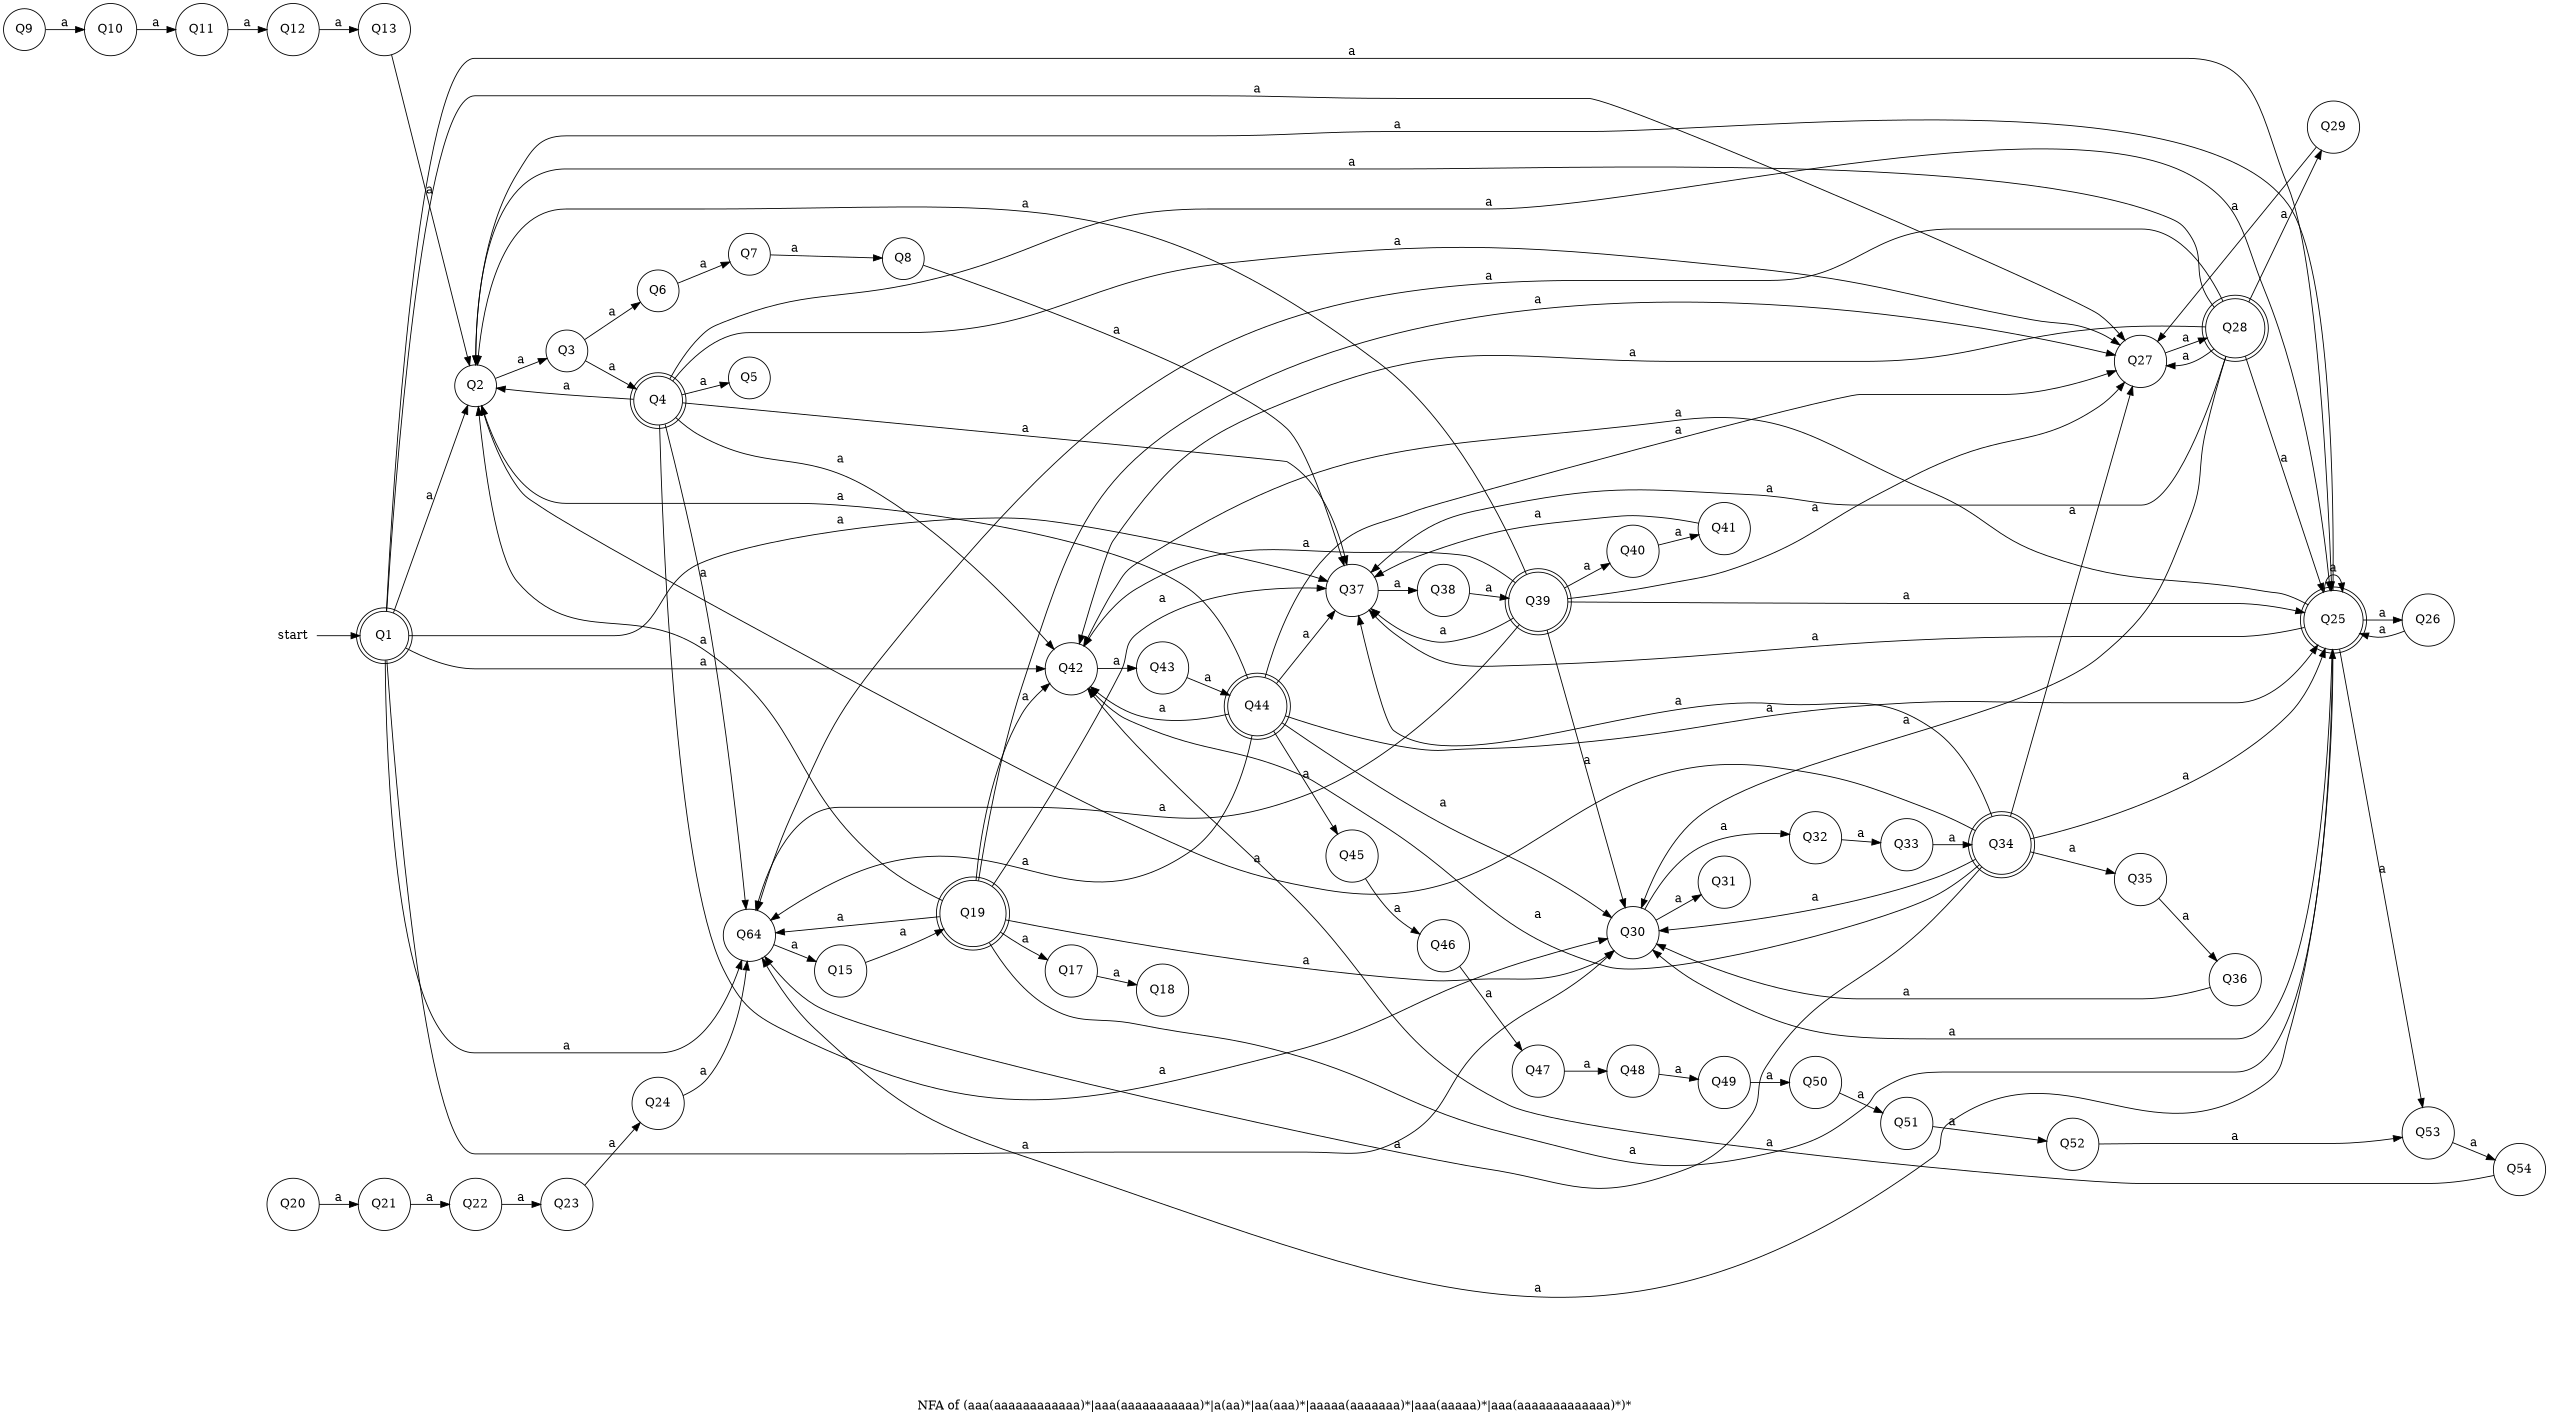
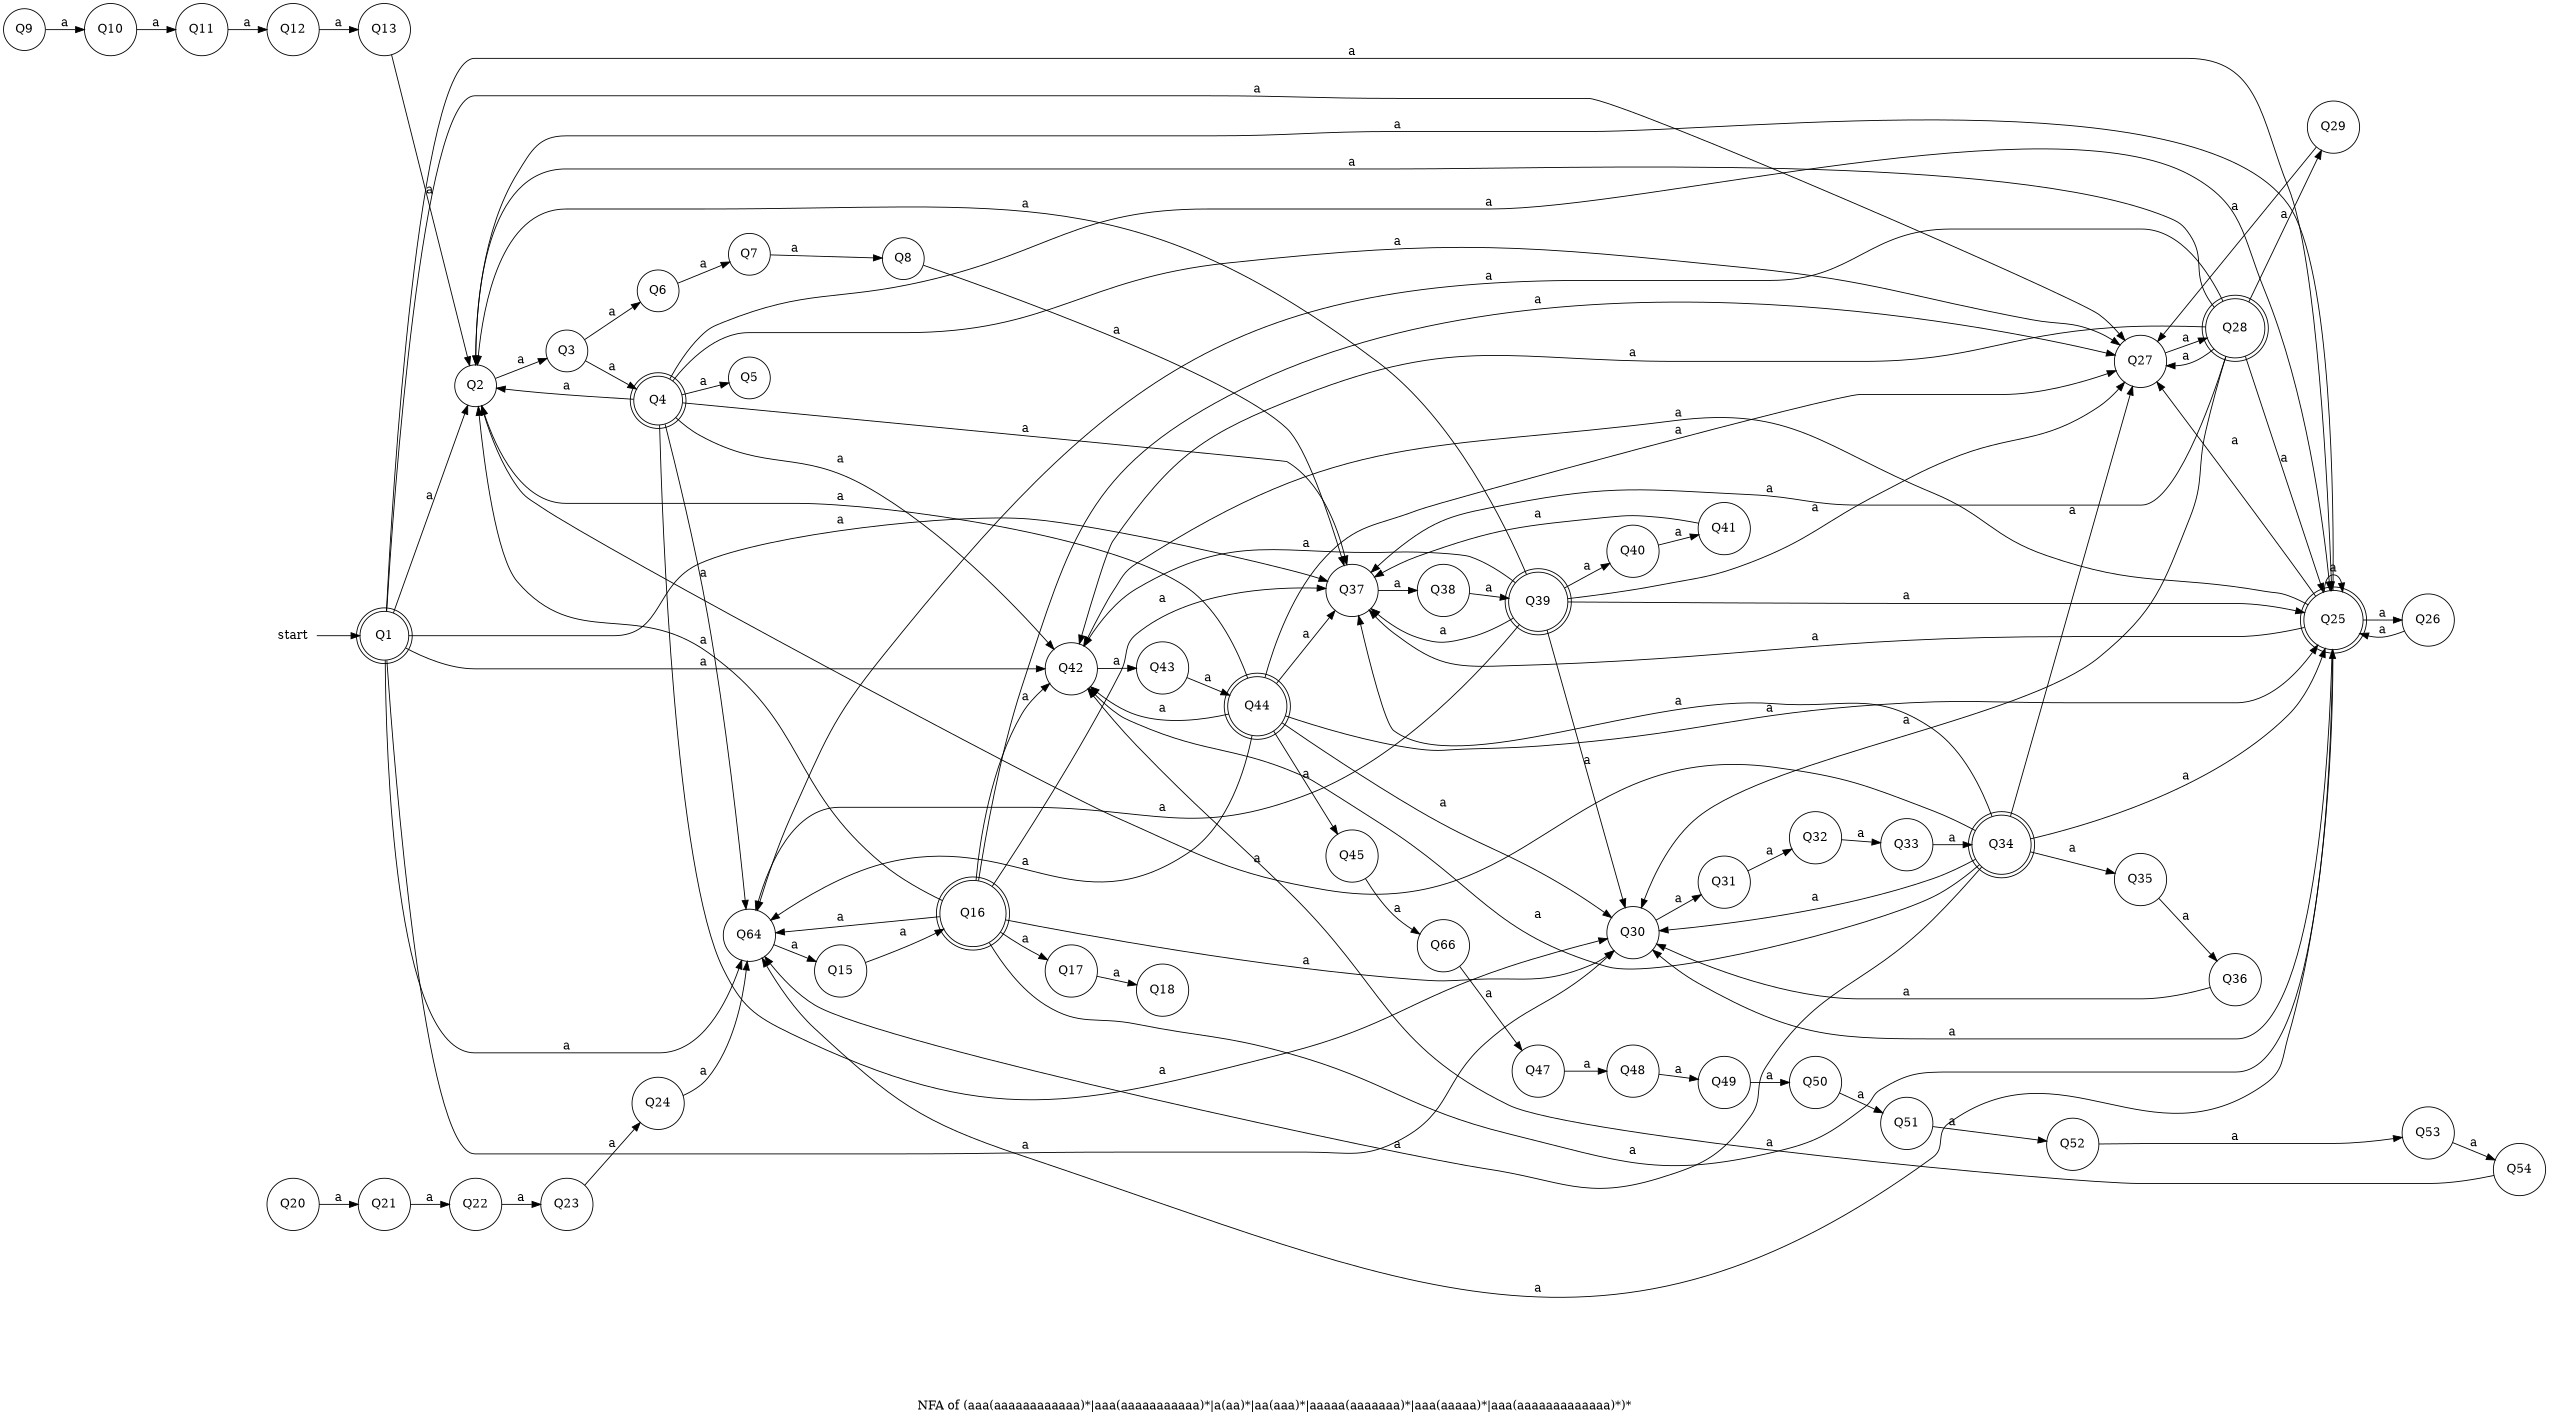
  digraph {
    label="NFA of (aaa(aaaaaaaaaaaa)*|aaa(aaaaaaaaaaa)*|a(aa)*|aa(aaa)*|aaaaa(aaaaaaa)*|aaa(aaaaa)*|aaa(aaaaaaaaaaaaa)*)*"
    rankdir=LR
    node [shape=circle]
    start [shape=none]
    n2 [label=Q1 shape=doublecircle]
    n3 [label=Q2]
    n4 [label=Q64]
    n5 [label=Q25 shape=doublecircle]
    n6 [label=Q27]
    n7 [label=Q30]
    n8 [label=Q37]
    n9 [label=Q42]
    n10 [label=Q3]
    n11 [label=Q15]
    n12 [label=Q26]
    n13 [label=Q28 shape=doublecircle]
    n14 [label=Q31]
    n15 [label=Q38]
    n16 [label=Q43]
    n17 [label=Q4 shape=doublecircle]
    n18 [label=Q6]
-   n19 [label=Q19 shape=doublecircle]
+   n19 [label=Q16 shape=doublecircle]
    n20 [label=Q29]
    n21 [label=Q32]
    n22 [label=Q39 shape=doublecircle]
    n23 [label=Q44 shape=doublecircle]
    n24 [label=Q5]
    n25 [label=Q7]
    n26 [label=Q8]
    n27 [label=Q9]
    n28 [label=Q10]
    n29 [label=Q11]
    n30 [label=Q12]
    n31 [label=Q13]
    n32 [label=Q17]
    n33 [label=Q18]
    n34 [label=Q20]
    n35 [label=Q21]
    n36 [label=Q22]
    n37 [label=Q23]
    n38 [label=Q24]
    n39 [label=Q33]
    n40 [label=Q34 shape=doublecircle]
    n41 [label=Q35]
    n42 [label=Q36]
    n43 [label=Q40]
    n44 [label=Q41]
    n45 [label=Q45]
-   n46 [label=Q46]
+   n46 [label=Q66]
    n47 [label=Q47]
    n48 [label=Q48]
    n49 [label=Q49]
    n50 [label=Q50]
    n51 [label=Q51]
    n52 [label=Q52]
    n53 [label=Q53]
    n54 [label=Q54]
    start -> n2
    n2 -> n3 [label=a]
    n2 -> n4 [label=a]
    n2 -> n5 [label=a]
    n2 -> n6 [label=a]
    n2 -> n7 [label=a]
    n2 -> n8 [label=a]
    n2 -> n9 [label=a]
    n3 -> n10 [label=a]
    n4 -> n11 [label=a]
    n5 -> n3 [label=a]
    n5 -> n4 [label=a]
    n5 -> n5 [label=a]
-   n5 -> n53 [label=a]
+   n5 -> n6 [label=a]
    n5 -> n7 [label=a]
    n5 -> n8 [label=a]
    n5 -> n9 [label=a]
    n5 -> n12 [label=a]
    n6 -> n13 [label=a]
    n7 -> n14 [label=a]
    n8 -> n15 [label=a]
    n9 -> n16 [label=a]
    n10 -> n17 [label=a]
    n10 -> n18 [label=a]
    n11 -> n19 [label=a]
    n12 -> n5 [label=a]
    n13 -> n3 [label=a]
    n13 -> n4 [label=a]
    n13 -> n5 [label=a]
    n13 -> n6 [label=a]
    n13 -> n7 [label=a]
    n13 -> n8 [label=a]
    n13 -> n9 [label=a]
    n13 -> n20 [label=a]
-   n7 -> n21 [label=a]
+   n14 -> n21 [label=a]
    n15 -> n22 [label=a]
    n16 -> n23 [label=a]
    n17 -> n3 [label=a]
    n17 -> n4 [label=a]
    n17 -> n5 [label=a]
    n17 -> n6 [label=a]
    n17 -> n7 [label=a]
    n17 -> n8 [label=a]
    n17 -> n9 [label=a]
    n17 -> n24 [label=a]
    n18 -> n25 [label=a]
    n19 -> n3 [label=a]
    n19 -> n4 [label=a]
    n19 -> n5 [label=a]
    n19 -> n6 [label=a]
    n19 -> n7 [label=a]
    n19 -> n8 [label=a]
    n19 -> n9 [label=a]
    n19 -> n32 [label=a]
    n20 -> n6 [label=a]
    n21 -> n39 [label=a]
    n22 -> n3 [label=a]
    n22 -> n4 [label=a]
    n22 -> n5 [label=a]
    n22 -> n6 [label=a]
    n22 -> n7 [label=a]
    n22 -> n8 [label=a]
    n22 -> n9 [label=a]
    n22 -> n43 [label=a]
    n23 -> n3 [label=a]
    n23 -> n4 [label=a]
    n23 -> n5 [label=a]
    n23 -> n6 [label=a]
    n23 -> n7 [label=a]
    n23 -> n8 [label=a]
    n23 -> n9 [label=a]
    n23 -> n45 [label=a]
    n25 -> n26 [label=a]
    n26 -> n8 [label=a]
    n27 -> n28 [label=a]
    n28 -> n29 [label=a]
    n29 -> n30 [label=a]
    n30 -> n31 [label=a]
    n31 -> n3 [label=a]
    n32 -> n33 [label=a]
    n34 -> n35 [label=a]
    n35 -> n36 [label=a]
    n36 -> n37 [label=a]
    n37 -> n38 [label=a]
    n38 -> n4 [label=a]
    n39 -> n40 [label=a]
    n40 -> n3 [label=a]
    n40 -> n4 [label=a]
    n40 -> n5 [label=a]
    n40 -> n6 [label=a]
    n40 -> n7 [label=a]
    n40 -> n8 [label=a]
    n40 -> n9 [label=a]
    n40 -> n41 [label=a]
    n41 -> n42 [label=a]
    n42 -> n7 [label=a]
    n43 -> n44 [label=a]
    n44 -> n8 [label=a]
    n45 -> n46 [label=a]
    n46 -> n47 [label=a]
    n47 -> n48 [label=a]
    n48 -> n49 [label=a]
    n49 -> n50 [label=a]
    n50 -> n51 [label=a]
    n51 -> n52 [label=a]
    n52 -> n53 [label=a]
    n53 -> n54 [label=a]
    n54 -> n9 [label=a]
  }
